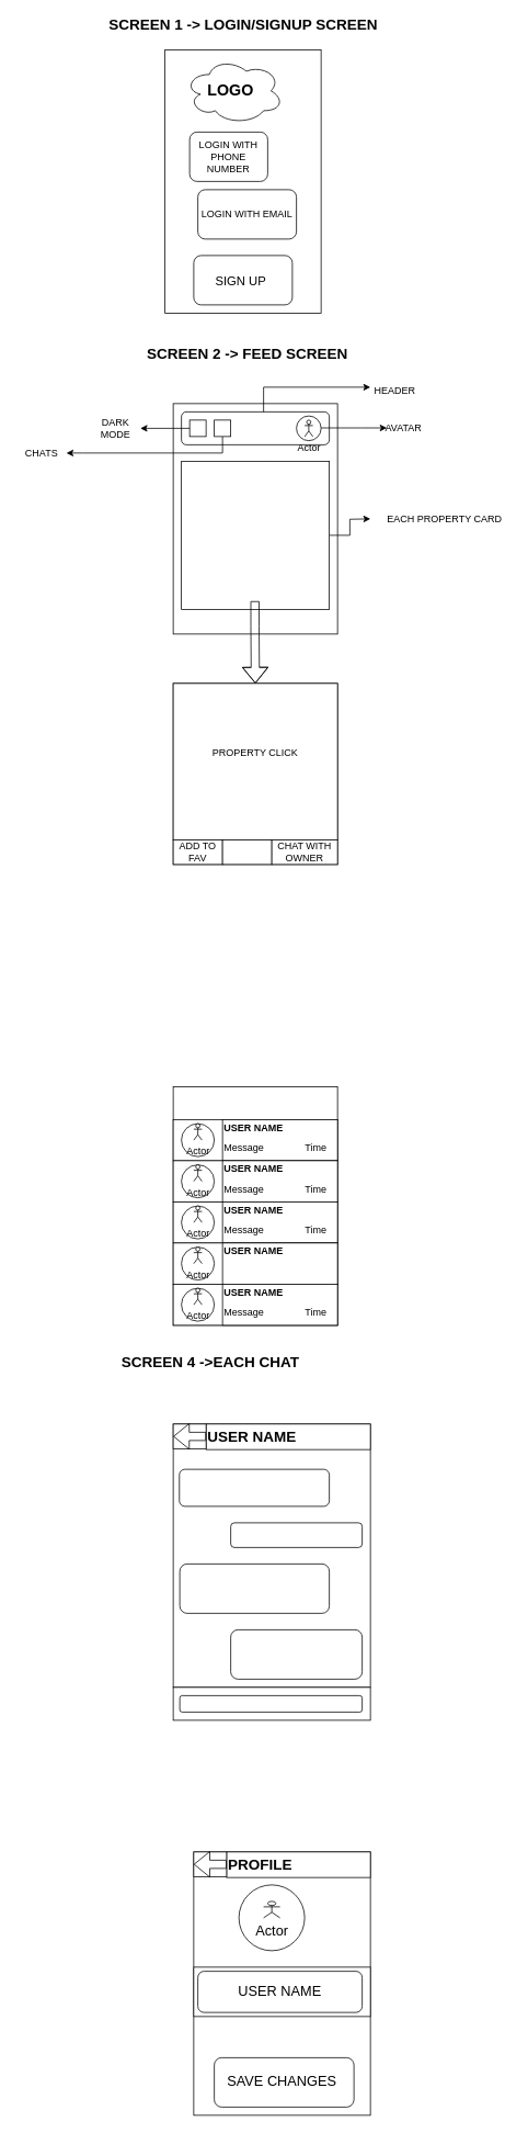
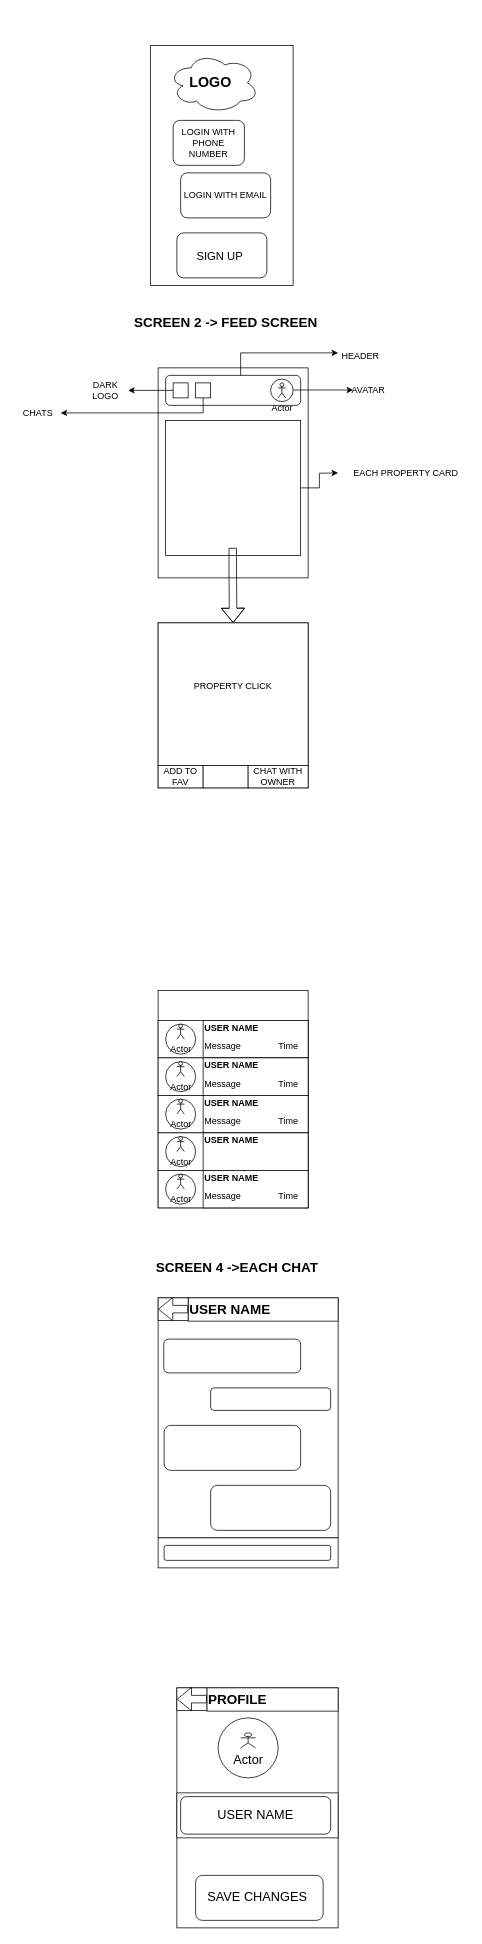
  <mxCell id="0" />
  <mxCell id="1" parent="0" />
  <mxCell id="2" value="" style="rounded=0;whiteSpace=wrap;html=1;" vertex="1" parent="1"><mxGeometry x="200" y="60" width="190" height="320" as="geometry" /></mxCell>
  <mxCell id="3" value="LOGIN WITH PHONE NUMBER" style="rounded=1;whiteSpace=wrap;html=1;" vertex="1" parent="1"><mxGeometry x="230" y="160" width="95" height="60" as="geometry" /></mxCell>
  <mxCell id="4" value="LOGIN WITH EMAIL" style="rounded=1;whiteSpace=wrap;html=1;" vertex="1" parent="1"><mxGeometry x="240" y="230" width="120" height="60" as="geometry" /></mxCell>
- <mxCell id="5" value="&lt;font style=&quot;font-size: 18px&quot;&gt;&lt;b&gt;SCREEN 1 -&amp;gt; LOGIN/SIGNUP SCREEN&lt;/b&gt;&lt;/font&gt;" style="text;html=1;align=center;verticalAlign=middle;resizable=0;points=[];autosize=1;strokeColor=none;fillColor=none;" vertex="1" parent="1"><mxGeometry x="125" y="20" width="340" height="20" as="geometry" /></mxCell>
  <mxCell id="6" value="&lt;font style=&quot;font-size: 18px&quot;&gt;&lt;b&gt;SCREEN 2 -&amp;gt; FEED SCREEN&lt;/b&gt;&lt;/font&gt;" style="text;html=1;align=center;verticalAlign=middle;resizable=0;points=[];autosize=1;strokeColor=none;fillColor=none;" vertex="1" parent="1"><mxGeometry x="170" y="420" width="260" height="20" as="geometry" /></mxCell>
  <mxCell id="7" value="" style="whiteSpace=wrap;html=1;" vertex="1" parent="1"><mxGeometry x="210" y="490" width="200" height="280" as="geometry" /></mxCell>
  <mxCell id="8" style="edgeStyle=orthogonalEdgeStyle;rounded=0;orthogonalLoop=1;jettySize=auto;html=1;" edge="1" parent="1" source="19"><mxGeometry relative="1" as="geometry"><mxPoint x="450" y="630" as="targetPoint" /></mxGeometry></mxCell>
  <mxCell id="9" value="EACH PROPERTY CARD&lt;br&gt;" style="text;html=1;align=center;verticalAlign=middle;resizable=0;points=[];autosize=1;strokeColor=none;fillColor=none;" vertex="1" parent="1"><mxGeometry x="460" y="620" width="160" height="20" as="geometry" /></mxCell>
  <mxCell id="10" value="" style="rounded=1;whiteSpace=wrap;html=1;" vertex="1" parent="1"><mxGeometry x="220" y="500" width="180" height="40" as="geometry" /></mxCell>
  <mxCell id="11" value="" style="whiteSpace=wrap;html=1;" vertex="1" parent="1"><mxGeometry x="230" y="510" width="20" height="20" as="geometry" /></mxCell>
  <mxCell id="12" value="" style="ellipse;whiteSpace=wrap;html=1;aspect=fixed;" vertex="1" parent="1"><mxGeometry x="360" y="505" width="30" height="30" as="geometry" /></mxCell>
  <mxCell id="13" value="Actor" style="shape=umlActor;verticalLabelPosition=bottom;verticalAlign=top;html=1;outlineConnect=0;" vertex="1" parent="1"><mxGeometry x="370" y="510" width="10" height="20" as="geometry" /></mxCell>
  <mxCell id="14" value="" style="endArrow=classic;html=1;rounded=0;startArrow=none;" edge="1" parent="1" source="19"><mxGeometry width="50" height="50" relative="1" as="geometry"><mxPoint x="270" y="630" as="sourcePoint" /><mxPoint x="320" y="580" as="targetPoint" /></mxGeometry></mxCell>
  <mxCell id="15" value="" style="endArrow=classic;html=1;rounded=0;" edge="1" parent="1"><mxGeometry width="50" height="50" relative="1" as="geometry"><mxPoint x="390" y="519.5" as="sourcePoint" /><mxPoint x="470" y="519.5" as="targetPoint" /><Array as="points"><mxPoint x="440" y="519.5" /></Array></mxGeometry></mxCell>
  <mxCell id="16" value="AVATAR" style="text;html=1;align=center;verticalAlign=middle;resizable=0;points=[];autosize=1;strokeColor=none;fillColor=none;" vertex="1" parent="1"><mxGeometry x="460" y="510" width="60" height="20" as="geometry" /></mxCell>
  <mxCell id="17" value="" style="endArrow=classic;html=1;rounded=0;" edge="1" parent="1"><mxGeometry width="50" height="50" relative="1" as="geometry"><mxPoint x="230" y="520" as="sourcePoint" /><mxPoint x="170" y="520" as="targetPoint" /></mxGeometry></mxCell>
- <mxCell id="18" value="DARK MODE" style="text;html=1;strokeColor=none;fillColor=none;align=center;verticalAlign=middle;whiteSpace=wrap;rounded=0;" vertex="1" parent="1"><mxGeometry x="110" y="505" width="60" height="30" as="geometry" /></mxCell>
+ <mxCell id="18" value="DARK LOGO" style="text;html=1;strokeColor=none;fillColor=none;align=center;verticalAlign=middle;whiteSpace=wrap;rounded=0;" vertex="1" parent="1"><mxGeometry x="110" y="505" width="60" height="30" as="geometry" /></mxCell>
  <mxCell id="19" value="" style="rounded=0;whiteSpace=wrap;html=1;" vertex="1" parent="1"><mxGeometry x="220" y="560" width="180" height="180" as="geometry" /></mxCell>
  <mxCell id="20" value="" style="endArrow=classic;html=1;rounded=0;" edge="1" parent="1"><mxGeometry width="50" height="50" relative="1" as="geometry"><mxPoint x="320" y="500" as="sourcePoint" /><mxPoint x="450" y="470" as="targetPoint" /><Array as="points"><mxPoint x="320" y="470" /></Array></mxGeometry></mxCell>
  <mxCell id="21" value="HEADER" style="text;html=1;strokeColor=none;fillColor=none;align=center;verticalAlign=middle;whiteSpace=wrap;rounded=0;" vertex="1" parent="1"><mxGeometry x="450" y="460" width="60" height="30" as="geometry" /></mxCell>
  <mxCell id="22" value="" style="shape=flexArrow;endArrow=classic;html=1;rounded=0;" edge="1" parent="1"><mxGeometry width="50" height="50" relative="1" as="geometry"><mxPoint x="309.5" y="730" as="sourcePoint" /><mxPoint x="310" y="830" as="targetPoint" /><Array as="points"><mxPoint x="309.5" y="760" /></Array></mxGeometry></mxCell>
  <mxCell id="23" value="" style="rounded=0;whiteSpace=wrap;html=1;" vertex="1" parent="1"><mxGeometry x="210" y="830" width="200" height="220" as="geometry" /></mxCell>
  <mxCell id="24" value="" style="rounded=0;whiteSpace=wrap;html=1;" vertex="1" parent="1"><mxGeometry x="210" y="830" width="200" height="190" as="geometry" /></mxCell>
  <mxCell id="25" value="PROPERTY CLICK" style="text;html=1;strokeColor=none;fillColor=none;align=center;verticalAlign=middle;whiteSpace=wrap;rounded=0;" vertex="1" parent="1"><mxGeometry x="230" y="860" width="160" height="110" as="geometry" /></mxCell>
  <mxCell id="26" value="" style="rounded=0;whiteSpace=wrap;html=1;" vertex="1" parent="1"><mxGeometry x="210" y="1020" width="60" height="30" as="geometry" /></mxCell>
  <mxCell id="27" value="" style="rounded=0;whiteSpace=wrap;html=1;" vertex="1" parent="1"><mxGeometry x="270" y="1020" width="60" height="30" as="geometry" /></mxCell>
  <mxCell id="28" value="" style="rounded=0;whiteSpace=wrap;html=1;" vertex="1" parent="1"><mxGeometry x="330" y="1020" width="80" height="30" as="geometry" /></mxCell>
  <mxCell id="29" value="ADD TO FAV" style="text;html=1;strokeColor=none;fillColor=none;align=center;verticalAlign=middle;whiteSpace=wrap;rounded=0;" vertex="1" parent="1"><mxGeometry x="210" y="1020" width="60" height="30" as="geometry" /></mxCell>
  <mxCell id="30" value="CHAT WITH OWNER" style="text;html=1;strokeColor=none;fillColor=none;align=center;verticalAlign=middle;whiteSpace=wrap;rounded=0;" vertex="1" parent="1"><mxGeometry x="330" y="1020" width="80" height="30" as="geometry" /></mxCell>
  <mxCell id="31" style="edgeStyle=orthogonalEdgeStyle;rounded=0;orthogonalLoop=1;jettySize=auto;html=1;exitX=0.5;exitY=1;exitDx=0;exitDy=0;entryX=1;entryY=0.5;entryDx=0;entryDy=0;" edge="1" parent="1" source="32" target="33"><mxGeometry relative="1" as="geometry"><Array as="points"><mxPoint x="270" y="550" /><mxPoint x="100" y="550" /></Array></mxGeometry></mxCell>
  <mxCell id="32" value="" style="rounded=0;whiteSpace=wrap;html=1;" vertex="1" parent="1"><mxGeometry x="260" y="510" width="20" height="20" as="geometry" /></mxCell>
  <mxCell id="33" value="CHATS" style="text;html=1;strokeColor=none;fillColor=none;align=center;verticalAlign=middle;whiteSpace=wrap;rounded=0;" vertex="1" parent="1"><mxGeometry x="20" y="535" width="60" height="30" as="geometry" /></mxCell>
  <mxCell id="34" value="" style="rounded=0;whiteSpace=wrap;html=1;" vertex="1" parent="1"><mxGeometry x="210" y="1320" width="200" height="290" as="geometry" /></mxCell>
  <mxCell id="35" value="" style="rounded=0;whiteSpace=wrap;html=1;" vertex="1" parent="1"><mxGeometry x="210" y="1360" width="200" height="50" as="geometry" /></mxCell>
  <mxCell id="36" value="" style="ellipse;whiteSpace=wrap;html=1;aspect=fixed;" vertex="1" parent="1"><mxGeometry x="220" y="1365" width="40" height="40" as="geometry" /></mxCell>
  <mxCell id="37" value="Actor" style="shape=umlActor;verticalLabelPosition=bottom;verticalAlign=top;html=1;outlineConnect=0;" vertex="1" parent="1"><mxGeometry x="235" y="1365" width="10" height="20" as="geometry" /></mxCell>
  <mxCell id="38" value="" style="rounded=0;whiteSpace=wrap;html=1;" vertex="1" parent="1"><mxGeometry x="270" y="1360" width="140" height="50" as="geometry" /></mxCell>
  <mxCell id="39" value="&lt;b&gt;USER NAME&lt;/b&gt;" style="text;html=1;strokeColor=none;fillColor=none;align=left;verticalAlign=middle;whiteSpace=wrap;rounded=0;" vertex="1" parent="1"><mxGeometry x="270" y="1360" width="140" height="20" as="geometry" /></mxCell>
  <mxCell id="40" value="Message&amp;nbsp; &amp;nbsp; &amp;nbsp; &amp;nbsp; &amp;nbsp; &amp;nbsp; &amp;nbsp; &amp;nbsp;Time" style="text;html=1;strokeColor=none;fillColor=none;align=left;verticalAlign=middle;whiteSpace=wrap;rounded=0;" vertex="1" parent="1"><mxGeometry x="270" y="1380" width="140" height="30" as="geometry" /></mxCell>
  <mxCell id="41" value="" style="rounded=0;whiteSpace=wrap;html=1;" vertex="1" parent="1"><mxGeometry x="210" y="1410" width="200" height="50" as="geometry" /></mxCell>
  <mxCell id="42" value="" style="ellipse;whiteSpace=wrap;html=1;aspect=fixed;" vertex="1" parent="1"><mxGeometry x="220" y="1415" width="40" height="40" as="geometry" /></mxCell>
  <mxCell id="43" value="Actor" style="shape=umlActor;verticalLabelPosition=bottom;verticalAlign=top;html=1;outlineConnect=0;" vertex="1" parent="1"><mxGeometry x="235" y="1415" width="10" height="20" as="geometry" /></mxCell>
  <mxCell id="44" value="" style="rounded=0;whiteSpace=wrap;html=1;" vertex="1" parent="1"><mxGeometry x="270" y="1410" width="140" height="50" as="geometry" /></mxCell>
  <mxCell id="45" value="&lt;b&gt;USER NAME&lt;/b&gt;" style="text;html=1;strokeColor=none;fillColor=none;align=left;verticalAlign=middle;whiteSpace=wrap;rounded=0;" vertex="1" parent="1"><mxGeometry x="270" y="1410" width="140" height="20" as="geometry" /></mxCell>
  <mxCell id="46" value="Message&amp;nbsp; &amp;nbsp; &amp;nbsp; &amp;nbsp; &amp;nbsp; &amp;nbsp; &amp;nbsp; &amp;nbsp;Time" style="text;html=1;strokeColor=none;fillColor=none;align=left;verticalAlign=middle;whiteSpace=wrap;rounded=0;" vertex="1" parent="1"><mxGeometry x="270" y="1430" width="140" height="30" as="geometry" /></mxCell>
  <mxCell id="47" value="" style="rounded=0;whiteSpace=wrap;html=1;" vertex="1" parent="1"><mxGeometry x="210" y="1460" width="200" height="50" as="geometry" /></mxCell>
  <mxCell id="48" value="" style="ellipse;whiteSpace=wrap;html=1;aspect=fixed;" vertex="1" parent="1"><mxGeometry x="220" y="1465" width="40" height="40" as="geometry" /></mxCell>
  <mxCell id="49" value="Actor" style="shape=umlActor;verticalLabelPosition=bottom;verticalAlign=top;html=1;outlineConnect=0;" vertex="1" parent="1"><mxGeometry x="235" y="1465" width="10" height="20" as="geometry" /></mxCell>
  <mxCell id="50" value="" style="rounded=0;whiteSpace=wrap;html=1;" vertex="1" parent="1"><mxGeometry x="270" y="1460" width="140" height="50" as="geometry" /></mxCell>
  <mxCell id="51" value="&lt;b&gt;USER NAME&lt;/b&gt;" style="text;html=1;strokeColor=none;fillColor=none;align=left;verticalAlign=middle;whiteSpace=wrap;rounded=0;" vertex="1" parent="1"><mxGeometry x="270" y="1460" width="140" height="20" as="geometry" /></mxCell>
  <mxCell id="52" value="Message&amp;nbsp; &amp;nbsp; &amp;nbsp; &amp;nbsp; &amp;nbsp; &amp;nbsp; &amp;nbsp; &amp;nbsp;Time" style="text;html=1;strokeColor=none;fillColor=none;align=left;verticalAlign=middle;whiteSpace=wrap;rounded=0;" vertex="1" parent="1"><mxGeometry x="270" y="1480" width="140" height="30" as="geometry" /></mxCell>
  <mxCell id="53" value="" style="rounded=0;whiteSpace=wrap;html=1;" vertex="1" parent="1"><mxGeometry x="210" y="1510" width="200" height="50" as="geometry" /></mxCell>
  <mxCell id="54" value="" style="ellipse;whiteSpace=wrap;html=1;aspect=fixed;" vertex="1" parent="1"><mxGeometry x="220" y="1515" width="40" height="40" as="geometry" /></mxCell>
  <mxCell id="55" value="Actor" style="shape=umlActor;verticalLabelPosition=bottom;verticalAlign=top;html=1;outlineConnect=0;" vertex="1" parent="1"><mxGeometry x="235" y="1515" width="10" height="20" as="geometry" /></mxCell>
  <mxCell id="56" value="" style="rounded=0;whiteSpace=wrap;html=1;" vertex="1" parent="1"><mxGeometry x="270" y="1510" width="140" height="50" as="geometry" /></mxCell>
  <mxCell id="57" value="&lt;b&gt;USER NAME&lt;/b&gt;" style="text;html=1;strokeColor=none;fillColor=none;align=left;verticalAlign=middle;whiteSpace=wrap;rounded=0;" vertex="1" parent="1"><mxGeometry x="270" y="1510" width="140" height="20" as="geometry" /></mxCell>
  <mxCell id="58" value="Message&amp;nbsp; &amp;nbsp; &amp;nbsp; &amp;nbsp; &amp;nbsp; &amp;nbsp; &amp;nbsp; &amp;nbsp;Time" style="text;html=1;strokeColor=none;fillColor=none;align=left;verticalAlign=middle;whiteSpace=wrap;rounded=0;" vertex="1" parent="1"><mxGeometry x="260" y="1570" width="140" height="30" as="geometry" /></mxCell>
  <mxCell id="59" value="" style="rounded=0;whiteSpace=wrap;html=1;" vertex="1" parent="1"><mxGeometry x="210" y="1560" width="200" height="50" as="geometry" /></mxCell>
  <mxCell id="60" value="" style="ellipse;whiteSpace=wrap;html=1;aspect=fixed;" vertex="1" parent="1"><mxGeometry x="220" y="1565" width="40" height="40" as="geometry" /></mxCell>
  <mxCell id="61" value="Actor" style="shape=umlActor;verticalLabelPosition=bottom;verticalAlign=top;html=1;outlineConnect=0;" vertex="1" parent="1"><mxGeometry x="235" y="1565" width="10" height="20" as="geometry" /></mxCell>
  <mxCell id="62" value="" style="rounded=0;whiteSpace=wrap;html=1;" vertex="1" parent="1"><mxGeometry x="270" y="1560" width="140" height="50" as="geometry" /></mxCell>
  <mxCell id="63" value="&lt;b&gt;USER NAME&lt;/b&gt;" style="text;html=1;strokeColor=none;fillColor=none;align=left;verticalAlign=middle;whiteSpace=wrap;rounded=0;" vertex="1" parent="1"><mxGeometry x="270" y="1560" width="140" height="20" as="geometry" /></mxCell>
  <mxCell id="64" value="Message&amp;nbsp; &amp;nbsp; &amp;nbsp; &amp;nbsp; &amp;nbsp; &amp;nbsp; &amp;nbsp; &amp;nbsp;Time" style="text;html=1;strokeColor=none;fillColor=none;align=left;verticalAlign=middle;whiteSpace=wrap;rounded=0;" vertex="1" parent="1"><mxGeometry x="270" y="1580" width="140" height="30" as="geometry" /></mxCell>
- <mxCell id="65" value="&lt;font style=&quot;font-size: 18px&quot;&gt;&lt;b&gt;SCREEN 4 -&amp;gt;EACH CHAT&lt;/b&gt;&lt;/font&gt;" style="text;html=1;align=center;verticalAlign=middle;resizable=0;points=[];autosize=1;strokeColor=none;fillColor=none;" vertex="1" parent="1"><mxGeometry x="140" y="1645" width="230" height="20" as="geometry" /></mxCell>
+ <mxCell id="65" value="&lt;font style=&quot;font-size: 18px&quot;&gt;&lt;b&gt;SCREEN 4 -&amp;gt;EACH CHAT&lt;/b&gt;&lt;/font&gt;" style="text;html=1;align=center;verticalAlign=middle;resizable=0;points=[];autosize=1;strokeColor=none;fillColor=none;" vertex="1" parent="1"><mxGeometry x="200" y="1680" width="230" height="20" as="geometry" /></mxCell>
  <mxCell id="66" value="" style="rounded=0;whiteSpace=wrap;html=1;" vertex="1" parent="1"><mxGeometry x="210" y="1730" width="240" height="320" as="geometry" /></mxCell>
  <mxCell id="67" value="" style="rounded=1;whiteSpace=wrap;html=1;" vertex="1" parent="1"><mxGeometry x="217.5" y="1785" width="182.5" height="45" as="geometry" /></mxCell>
  <mxCell id="68" value="&lt;b&gt;USER NAME&lt;/b&gt;" style="rounded=0;whiteSpace=wrap;html=1;fontSize=18;align=left;" vertex="1" parent="1"><mxGeometry x="250" y="1730" width="200" height="31" as="geometry" /></mxCell>
  <mxCell id="69" value="" style="rounded=0;whiteSpace=wrap;html=1;fontSize=18;" vertex="1" parent="1"><mxGeometry x="210" y="1730" width="40" height="30" as="geometry" /></mxCell>
  <mxCell id="70" value="" style="shape=flexArrow;endArrow=classic;html=1;rounded=0;fontSize=16;exitX=1;exitY=0.5;exitDx=0;exitDy=0;" edge="1" parent="1" source="69"><mxGeometry width="50" height="50" relative="1" as="geometry"><mxPoint x="260" y="1910" as="sourcePoint" /><mxPoint x="210" y="1745" as="targetPoint" /></mxGeometry></mxCell>
  <mxCell id="71" value="" style="rounded=1;whiteSpace=wrap;html=1;fontSize=16;" vertex="1" parent="1"><mxGeometry x="280" y="1850" width="160" height="30" as="geometry" /></mxCell>
  <mxCell id="72" value="" style="rounded=0;whiteSpace=wrap;html=1;fontSize=16;" vertex="1" parent="1"><mxGeometry x="210" y="2050" width="240" height="40" as="geometry" /></mxCell>
  <mxCell id="73" value="" style="rounded=1;whiteSpace=wrap;html=1;fontSize=16;" vertex="1" parent="1"><mxGeometry x="218" y="1900" width="182" height="60" as="geometry" /></mxCell>
  <mxCell id="74" value="" style="rounded=1;whiteSpace=wrap;html=1;fontSize=16;" vertex="1" parent="1"><mxGeometry x="280" y="1980" width="160" height="60" as="geometry" /></mxCell>
  <mxCell id="75" value="" style="rounded=1;whiteSpace=wrap;html=1;fontSize=16;" vertex="1" parent="1"><mxGeometry x="218" y="2060" width="222" height="20" as="geometry" /></mxCell>
  <mxCell id="76" value="" style="rounded=0;whiteSpace=wrap;html=1;fontSize=17;" vertex="1" parent="1"><mxGeometry x="235" y="2250" width="215" height="320" as="geometry" /></mxCell>
  <mxCell id="77" value="&lt;b&gt;PROFILE&lt;/b&gt;" style="rounded=0;whiteSpace=wrap;html=1;fontSize=18;align=left;" vertex="1" parent="1"><mxGeometry x="275" y="2250" width="175" height="31" as="geometry" /></mxCell>
  <mxCell id="78" value="" style="rounded=0;whiteSpace=wrap;html=1;fontSize=18;" vertex="1" parent="1"><mxGeometry x="235" y="2250" width="40" height="30" as="geometry" /></mxCell>
  <mxCell id="79" value="" style="shape=flexArrow;endArrow=classic;html=1;rounded=0;fontSize=16;exitX=1;exitY=0.5;exitDx=0;exitDy=0;" edge="1" source="78" parent="1"><mxGeometry width="50" height="50" relative="1" as="geometry"><mxPoint x="285" y="2430" as="sourcePoint" /><mxPoint x="235" y="2265" as="targetPoint" /></mxGeometry></mxCell>
  <mxCell id="80" value="" style="ellipse;whiteSpace=wrap;html=1;aspect=fixed;fontSize=17;" vertex="1" parent="1"><mxGeometry x="290" y="2290" width="80" height="80" as="geometry" /></mxCell>
  <mxCell id="81" value="Actor" style="shape=umlActor;verticalLabelPosition=bottom;verticalAlign=top;html=1;outlineConnect=0;fontSize=17;" vertex="1" parent="1"><mxGeometry x="320" y="2310" width="20" height="20" as="geometry" /></mxCell>
  <mxCell id="82" value="" style="rounded=0;whiteSpace=wrap;html=1;fontSize=17;" vertex="1" parent="1"><mxGeometry x="235" y="2390" width="215" height="60" as="geometry" /></mxCell>
  <mxCell id="83" value="" style="rounded=1;whiteSpace=wrap;html=1;fontSize=17;" vertex="1" parent="1"><mxGeometry x="260" y="2500" width="170" height="60" as="geometry" /></mxCell>
  <mxCell id="84" value="Text" style="text;html=1;strokeColor=none;fillColor=none;align=center;verticalAlign=middle;whiteSpace=wrap;rounded=0;fontSize=17;" vertex="1" parent="1"><mxGeometry x="260" y="2405" width="60" height="30" as="geometry" /></mxCell>
  <mxCell id="85" value="SAVE CHANGES" style="text;html=1;strokeColor=none;fillColor=none;align=center;verticalAlign=middle;whiteSpace=wrap;rounded=0;fontSize=17;" vertex="1" parent="1"><mxGeometry x="265" y="2515" width="155" height="30" as="geometry" /></mxCell>
  <mxCell id="86" value="USER NAME" style="rounded=1;whiteSpace=wrap;html=1;fontSize=17;" vertex="1" parent="1"><mxGeometry x="240" y="2395" width="200" height="50" as="geometry" /></mxCell>
  <mxCell id="87" value="" style="rounded=1;whiteSpace=wrap;html=1;fontSize=18;" vertex="1" parent="1"><mxGeometry x="235" y="310" width="120" height="60" as="geometry" /></mxCell>
  <mxCell id="88" value="SIGN UP" style="text;html=1;strokeColor=none;fillColor=none;align=center;verticalAlign=middle;whiteSpace=wrap;rounded=0;fontSize=15;" vertex="1" parent="1"><mxGeometry x="245" y="325" width="95" height="30" as="geometry" /></mxCell>
  <mxCell id="89" value="" style="ellipse;shape=cloud;whiteSpace=wrap;html=1;fontSize=15;" vertex="1" parent="1"><mxGeometry x="224" y="70" width="120" height="80" as="geometry" /></mxCell>
  <mxCell id="90" value="LOGO" style="text;html=1;strokeColor=none;fillColor=none;align=center;verticalAlign=middle;whiteSpace=wrap;rounded=0;fontSize=19;fontStyle=1" vertex="1" parent="1"><mxGeometry x="250" y="95" width="60" height="30" as="geometry" /></mxCell>
